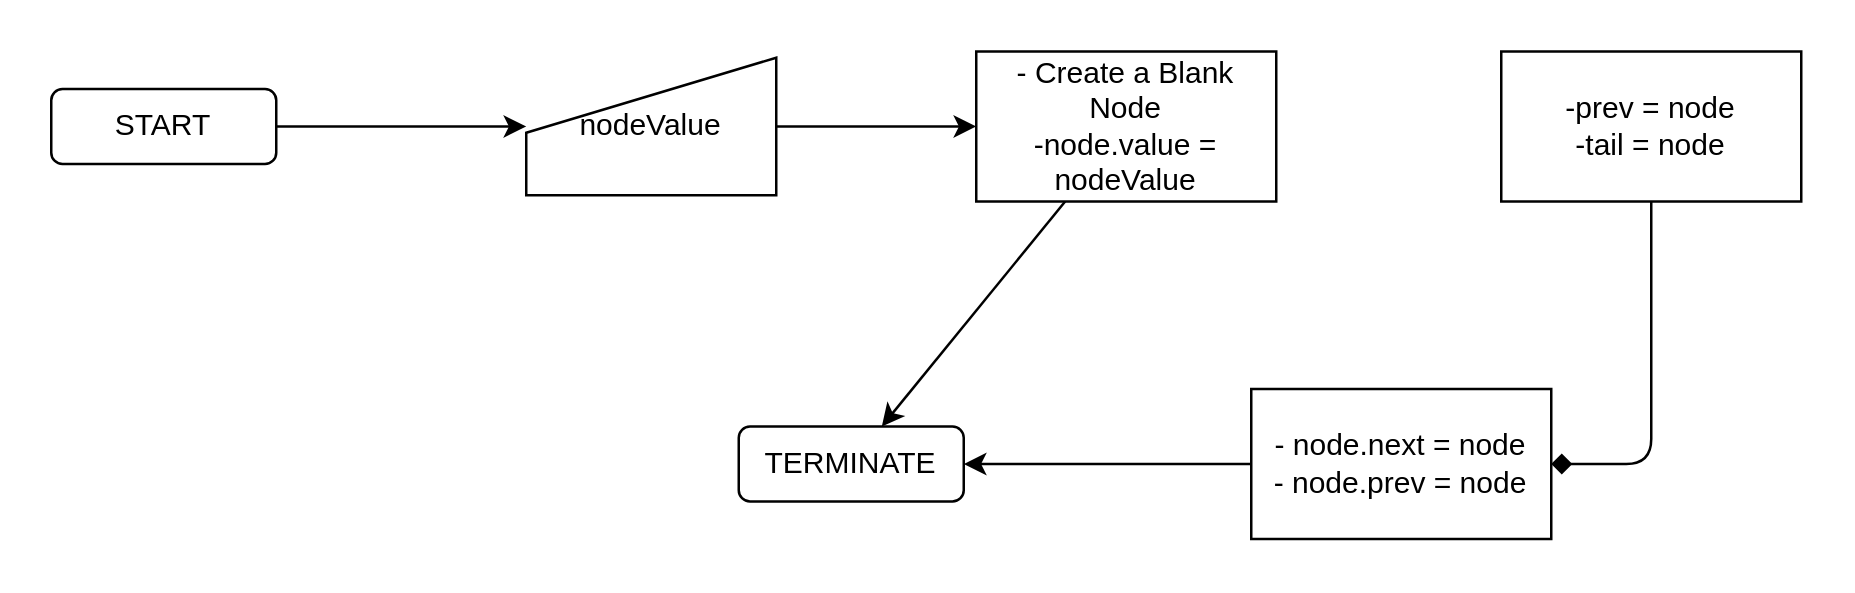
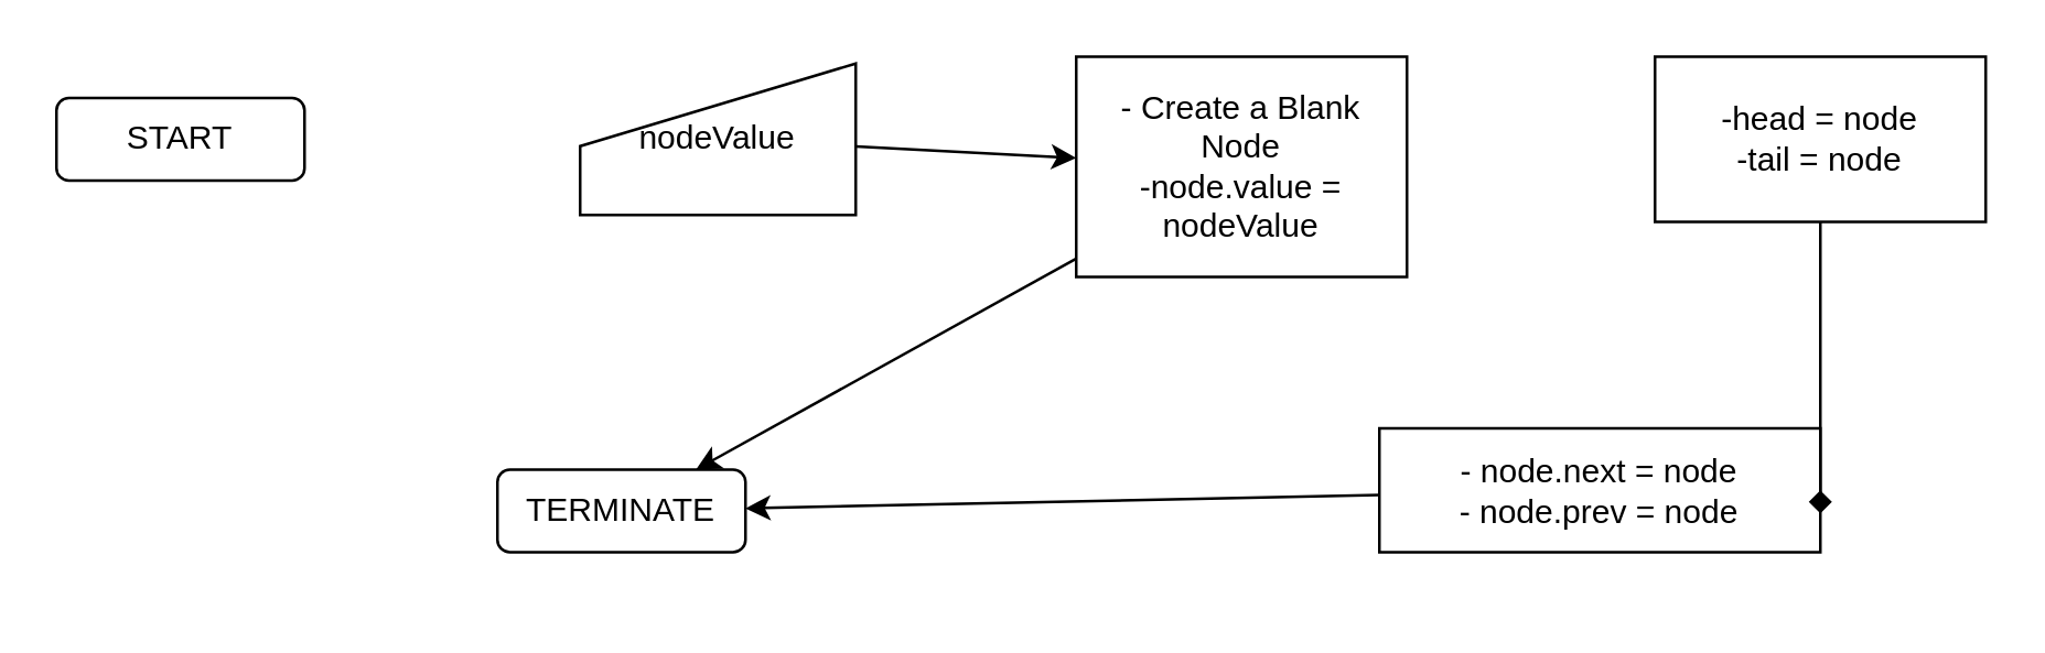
  <mxCell id="0" />
  <mxCell id="1" parent="0" />
- <mxCell id="2" value="" style="edgeStyle=none;html=1;" edge="1" parent="1" source="3" target="5"><mxGeometry relative="1" as="geometry" /></mxCell>
  <mxCell id="3" value="START" style="rounded=1;whiteSpace=wrap;html=1;" vertex="1" parent="1"><mxGeometry x="20" y="35" width="90" height="30" as="geometry" /></mxCell>
  <mxCell id="4" value="" style="edgeStyle=none;html=1;" edge="1" parent="1" source="5" target="7"><mxGeometry relative="1" as="geometry" /></mxCell>
  <mxCell id="5" value="nodeValue" style="shape=manualInput;whiteSpace=wrap;html=1;" vertex="1" parent="1"><mxGeometry x="210" y="22.5" width="100" height="55" as="geometry" /></mxCell>
  <mxCell id="6" value="" style="edgeStyle=none;html=1;" edge="1" parent="1" source="7" target="11"><mxGeometry relative="1" as="geometry" /></mxCell>
- <mxCell id="7" value="- Create a Blank Node&lt;br&gt;-node.value = nodeValue" style="rounded=0;whiteSpace=wrap;html=1;" vertex="1" parent="1"><mxGeometry x="390" y="20" width="120" height="60" as="geometry" /></mxCell>
- <mxCell id="8" value="-prev = node&lt;br&gt;-tail = node" style="rounded=0;whiteSpace=wrap;html=1;" vertex="1" parent="1"><mxGeometry x="600" y="20" width="120" height="60" as="geometry" /></mxCell>
+ <mxCell id="7" value="- Create a Blank Node&lt;br&gt;-node.value = nodeValue" style="rounded=0;whiteSpace=wrap;html=1;" vertex="1" parent="1"><mxGeometry x="390" y="20" width="120" height="80" as="geometry" /></mxCell>
+ <mxCell id="8" value="-head = node&lt;br&gt;-tail = node" style="rounded=0;whiteSpace=wrap;html=1;" vertex="1" parent="1"><mxGeometry x="600" y="20" width="120" height="60" as="geometry" /></mxCell>
  <mxCell id="9" value="" style="edgeStyle=none;html=1;" edge="1" parent="1" source="10" target="11"><mxGeometry relative="1" as="geometry" /></mxCell>
- <mxCell id="10" value="- node.next = node&lt;br&gt;- node.prev = node" style="rounded=0;whiteSpace=wrap;html=1;" vertex="1" parent="1"><mxGeometry x="500" y="155" width="120" height="60" as="geometry" /></mxCell>
- <mxCell id="11" value="TERMINATE" style="rounded=1;whiteSpace=wrap;html=1;" vertex="1" parent="1"><mxGeometry x="295" y="170" width="90" height="30" as="geometry" /></mxCell>
+ <mxCell id="10" value="- node.next = node&lt;br&gt;- node.prev = node" style="rounded=0;whiteSpace=wrap;html=1;" vertex="1" parent="1"><mxGeometry x="500" y="155" width="160" height="45" as="geometry" /></mxCell>
+ <mxCell id="11" value="TERMINATE" style="rounded=1;whiteSpace=wrap;html=1;" vertex="1" parent="1"><mxGeometry x="180" y="170" width="90" height="30" as="geometry" /></mxCell>
  <mxCell id="12" value="" style="endArrow=diamond;html=1;entryX=1;entryY=0.5;entryDx=0;entryDy=0;exitX=0.5;exitY=1;exitDx=0;exitDy=0;" edge="1" parent="1" source="8" target="10"><mxGeometry width="50" height="50" relative="1" as="geometry"><mxPoint x="360" y="195" as="sourcePoint" /><mxPoint x="410" y="145" as="targetPoint" /><Array as="points"><mxPoint x="660" y="185" /></Array></mxGeometry></mxCell>
